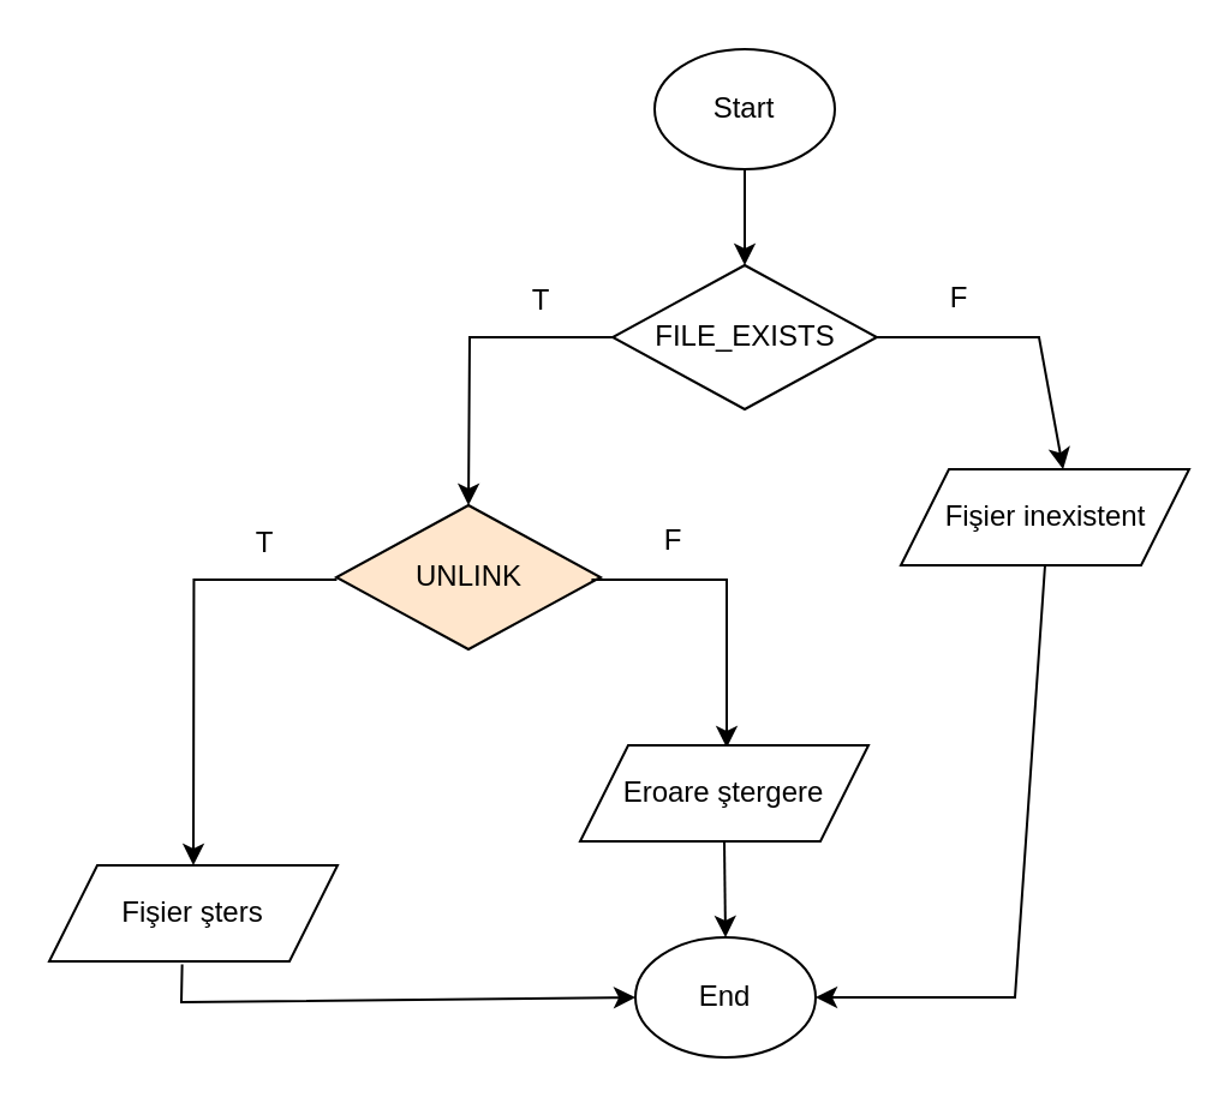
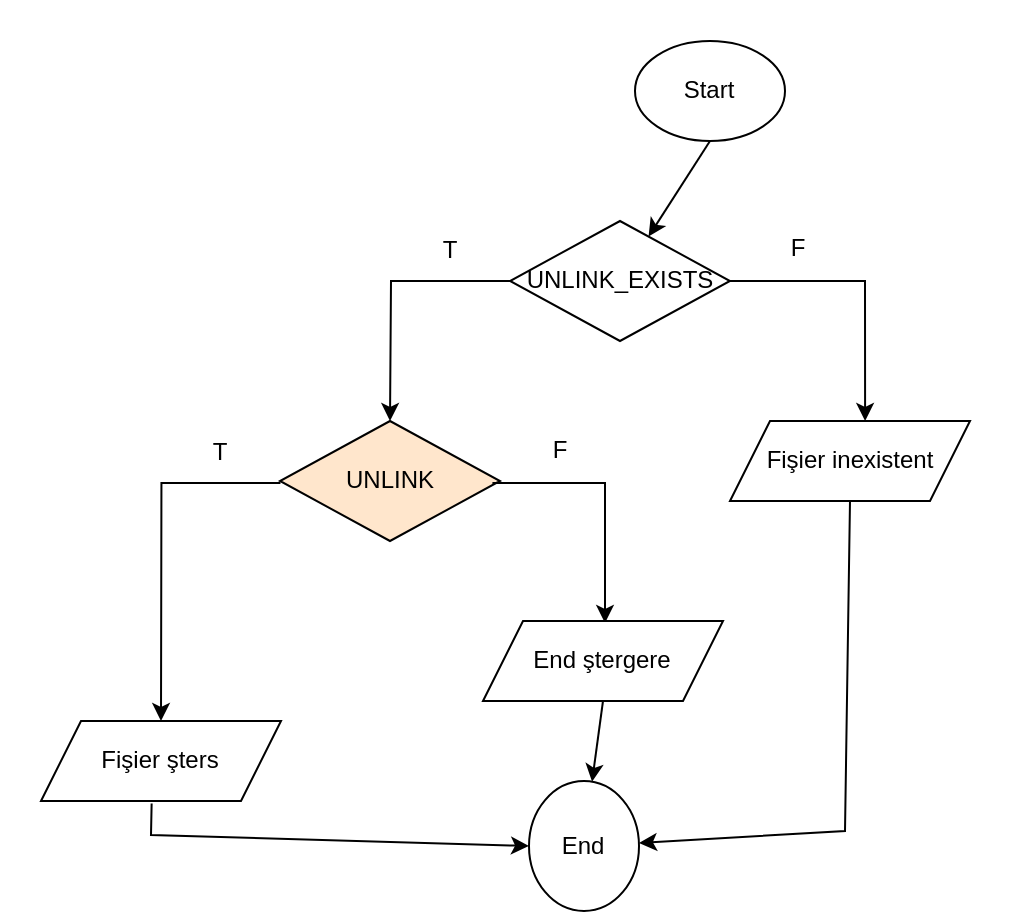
  <mxCell id="0" />
  <mxCell id="1" parent="0" />
- <mxCell id="2" value="Start" style="ellipse;whiteSpace=wrap;html=1;" vertex="1" parent="1"><mxGeometry x="272" y="20" width="75" height="50" as="geometry" /></mxCell>
- <mxCell id="3" value="FILE_EXISTS" style="rhombus;whiteSpace=wrap;html=1;" vertex="1" parent="1"><mxGeometry x="254.5" y="110" width="110" height="60" as="geometry" /></mxCell>
+ <mxCell id="2" value="Start" style="ellipse;whiteSpace=wrap;html=1;" vertex="1" parent="1"><mxGeometry x="317" y="20" width="75" height="50" as="geometry" /></mxCell>
+ <mxCell id="3" value="UNLINK_EXISTS" style="rhombus;whiteSpace=wrap;html=1;" vertex="1" parent="1"><mxGeometry x="254.5" y="110" width="110" height="60" as="geometry" /></mxCell>
  <mxCell id="4" value="" style="endArrow=classic;html=1;rounded=0;exitX=0.5;exitY=1;exitDx=0;exitDy=0;" edge="1" parent="1" source="2" target="3"><mxGeometry width="50" height="50" relative="1" as="geometry"><mxPoint x="322" y="380" as="sourcePoint" /><mxPoint x="372" y="330" as="targetPoint" /></mxGeometry></mxCell>
  <mxCell id="5" value="" style="endArrow=classic;html=1;rounded=0;exitX=0;exitY=0.5;exitDx=0;exitDy=0;entryX=0.5;entryY=0;entryDx=0;entryDy=0;" edge="1" parent="1" source="3"><mxGeometry width="50" height="50" relative="1" as="geometry"><mxPoint x="282" y="140" as="sourcePoint" /><mxPoint x="194.5" y="210" as="targetPoint" /><Array as="points"><mxPoint x="195" y="140" /></Array></mxGeometry></mxCell>
  <mxCell id="6" value="T" style="text;html=1;strokeColor=none;fillColor=none;align=center;verticalAlign=middle;whiteSpace=wrap;rounded=0;" vertex="1" parent="1"><mxGeometry x="194.5" y="110" width="60" height="30" as="geometry" /></mxCell>
  <mxCell id="7" value="" style="endArrow=classic;html=1;rounded=0;exitX=1;exitY=0.5;exitDx=0;exitDy=0;entryX=0.563;entryY=0;entryDx=0;entryDy=0;entryPerimeter=0;" edge="1" parent="1" source="3" target="8"><mxGeometry width="50" height="50" relative="1" as="geometry"><mxPoint x="264.5" y="150" as="sourcePoint" /><mxPoint x="204.5" y="220" as="targetPoint" /><Array as="points"><mxPoint x="432" y="140" /></Array></mxGeometry></mxCell>
- <mxCell id="8" value="Fişier inexistent" style="shape=parallelogram;perimeter=parallelogramPerimeter;whiteSpace=wrap;html=1;fixedSize=1;" vertex="1" parent="1"><mxGeometry x="374.5" y="195" width="120" height="40" as="geometry" /></mxCell>
+ <mxCell id="8" value="Fişier inexistent" style="shape=parallelogram;perimeter=parallelogramPerimeter;whiteSpace=wrap;html=1;fixedSize=1;" vertex="1" parent="1"><mxGeometry x="364.5" y="210" width="120" height="40" as="geometry" /></mxCell>
  <mxCell id="9" value="F" style="text;html=1;strokeColor=none;fillColor=none;align=center;verticalAlign=middle;whiteSpace=wrap;rounded=0;" vertex="1" parent="1"><mxGeometry x="369" y="109" width="60" height="30" as="geometry" /></mxCell>
  <mxCell id="10" value="UNLINK" style="rhombus;whiteSpace=wrap;html=1;fillColor=#ffe6cc;" vertex="1" parent="1"><mxGeometry x="139.5" y="210" width="110" height="60" as="geometry" /></mxCell>
  <mxCell id="11" value="" style="endArrow=classic;html=1;rounded=0;exitX=0;exitY=0.5;exitDx=0;exitDy=0;entryX=0.5;entryY=0;entryDx=0;entryDy=0;" edge="1" parent="1" target="16"><mxGeometry width="50" height="50" relative="1" as="geometry"><mxPoint x="139.72" y="241" as="sourcePoint" /><mxPoint x="79.72" y="311" as="targetPoint" /><Array as="points"><mxPoint x="80.22" y="241" /></Array></mxGeometry></mxCell>
  <mxCell id="12" value="T" style="text;html=1;strokeColor=none;fillColor=none;align=center;verticalAlign=middle;whiteSpace=wrap;rounded=0;" vertex="1" parent="1"><mxGeometry x="76.72" y="211" width="66.28" height="29" as="geometry" /></mxCell>
  <mxCell id="13" value="" style="endArrow=classic;html=1;rounded=0;exitX=1;exitY=0.5;exitDx=0;exitDy=0;" edge="1" parent="1"><mxGeometry width="50" height="50" relative="1" as="geometry"><mxPoint x="245.72" y="241" as="sourcePoint" /><mxPoint x="302" y="311" as="targetPoint" /><Array as="points"><mxPoint x="302" y="241" /></Array></mxGeometry></mxCell>
  <mxCell id="14" value="F" style="text;html=1;strokeColor=none;fillColor=none;align=center;verticalAlign=middle;whiteSpace=wrap;rounded=0;" vertex="1" parent="1"><mxGeometry x="250.22" y="210" width="60" height="30" as="geometry" /></mxCell>
- <mxCell id="15" value="Eroare ştergere" style="shape=parallelogram;perimeter=parallelogramPerimeter;whiteSpace=wrap;html=1;fixedSize=1;" vertex="1" parent="1"><mxGeometry x="241" y="310" width="120" height="40" as="geometry" /></mxCell>
+ <mxCell id="15" value="End ştergere" style="shape=parallelogram;perimeter=parallelogramPerimeter;whiteSpace=wrap;html=1;fixedSize=1;" vertex="1" parent="1"><mxGeometry x="241" y="310" width="120" height="40" as="geometry" /></mxCell>
  <mxCell id="16" value="Fişier şters" style="shape=parallelogram;perimeter=parallelogramPerimeter;whiteSpace=wrap;html=1;fixedSize=1;" vertex="1" parent="1"><mxGeometry x="20" y="360" width="120" height="40" as="geometry" /></mxCell>
- <mxCell id="17" value="End" style="ellipse;whiteSpace=wrap;html=1;" vertex="1" parent="1"><mxGeometry x="264" y="390" width="75" height="50" as="geometry" /></mxCell>
+ <mxCell id="17" value="End" style="ellipse;whiteSpace=wrap;html=1;" vertex="1" parent="1"><mxGeometry x="264" y="390" width="55" height="65" as="geometry" /></mxCell>
  <mxCell id="18" value="" style="endArrow=classic;html=1;rounded=0;exitX=0.5;exitY=1;exitDx=0;exitDy=0;" edge="1" parent="1" source="15" target="17"><mxGeometry width="50" height="50" relative="1" as="geometry"><mxPoint x="282" y="310" as="sourcePoint" /><mxPoint x="332" y="260" as="targetPoint" /></mxGeometry></mxCell>
  <mxCell id="19" value="" style="endArrow=classic;html=1;rounded=0;exitX=0.461;exitY=1.032;exitDx=0;exitDy=0;exitPerimeter=0;entryX=0;entryY=0.5;entryDx=0;entryDy=0;" edge="1" parent="1" source="16" target="17"><mxGeometry width="50" height="50" relative="1" as="geometry"><mxPoint x="282" y="310" as="sourcePoint" /><mxPoint x="262" y="410" as="targetPoint" /><Array as="points"><mxPoint x="75" y="417" /></Array></mxGeometry></mxCell>
  <mxCell id="20" value="" style="endArrow=classic;html=1;rounded=0;exitX=0.5;exitY=1;exitDx=0;exitDy=0;" edge="1" parent="1" source="8" target="17"><mxGeometry width="50" height="50" relative="1" as="geometry"><mxPoint x="282" y="310" as="sourcePoint" /><mxPoint x="342" y="410" as="targetPoint" /><Array as="points"><mxPoint x="422" y="415" /></Array></mxGeometry></mxCell>
